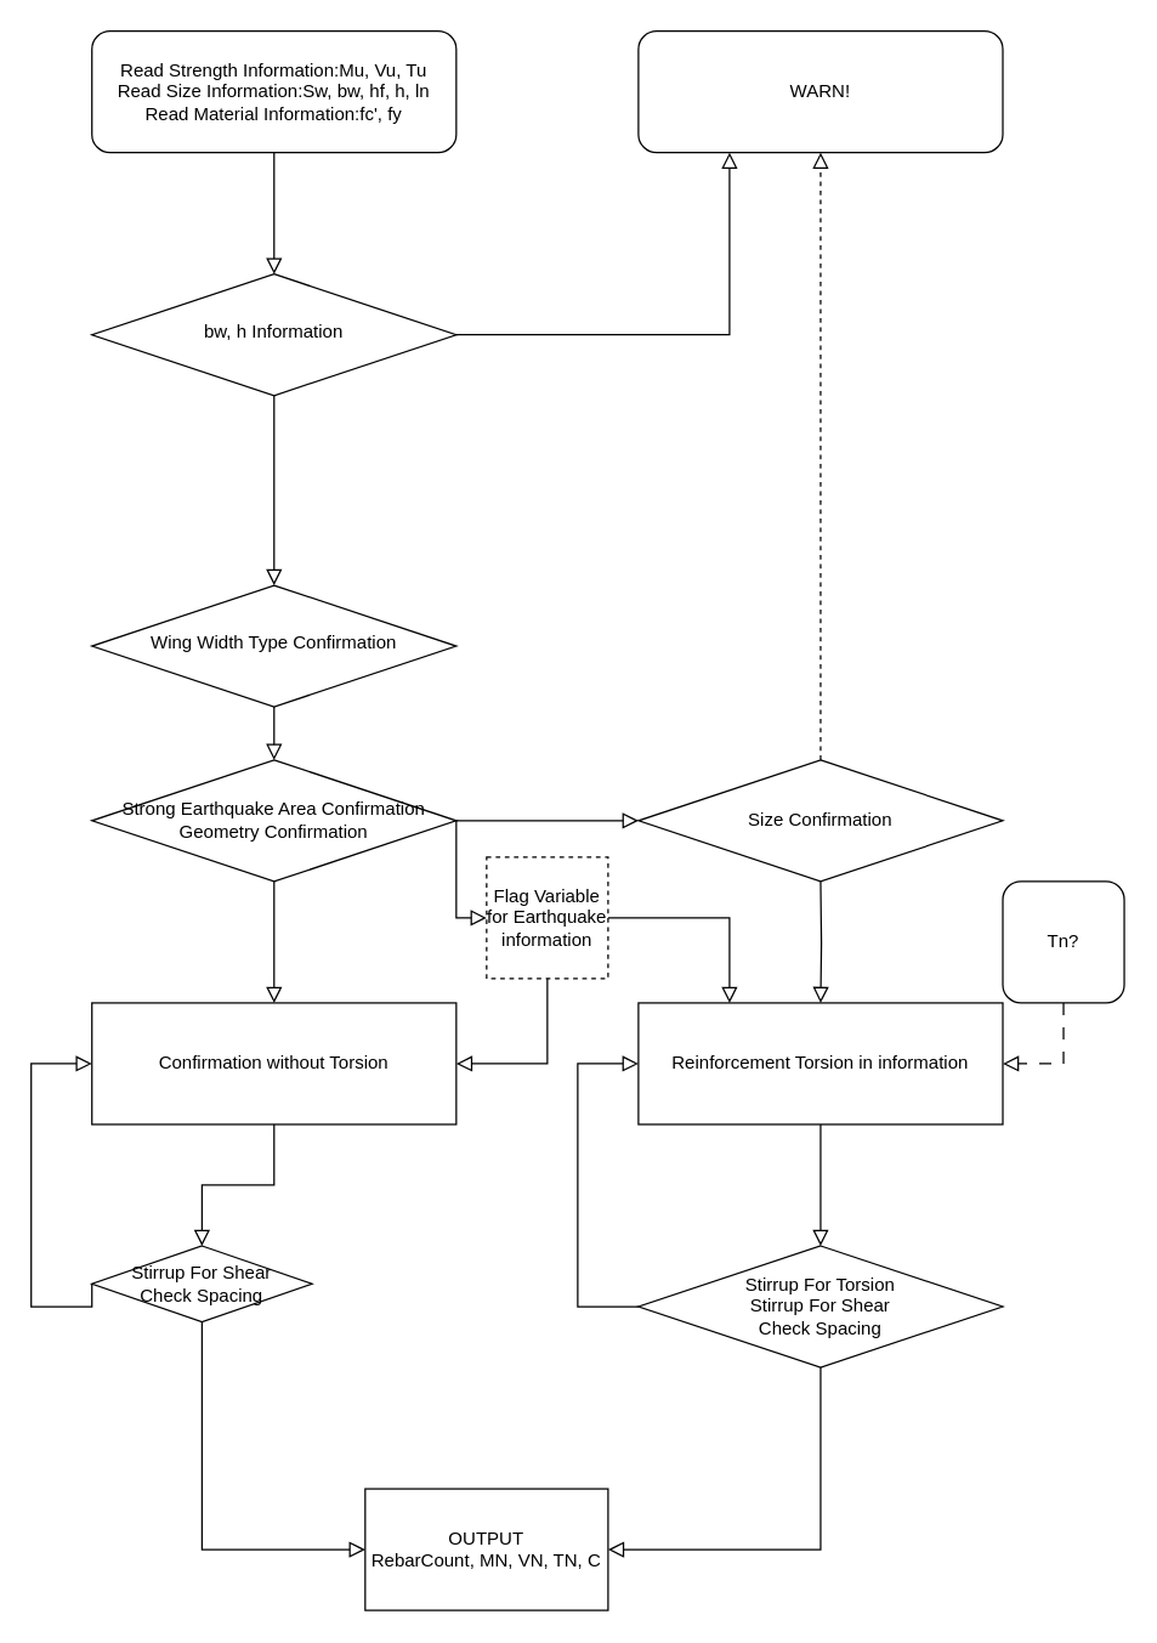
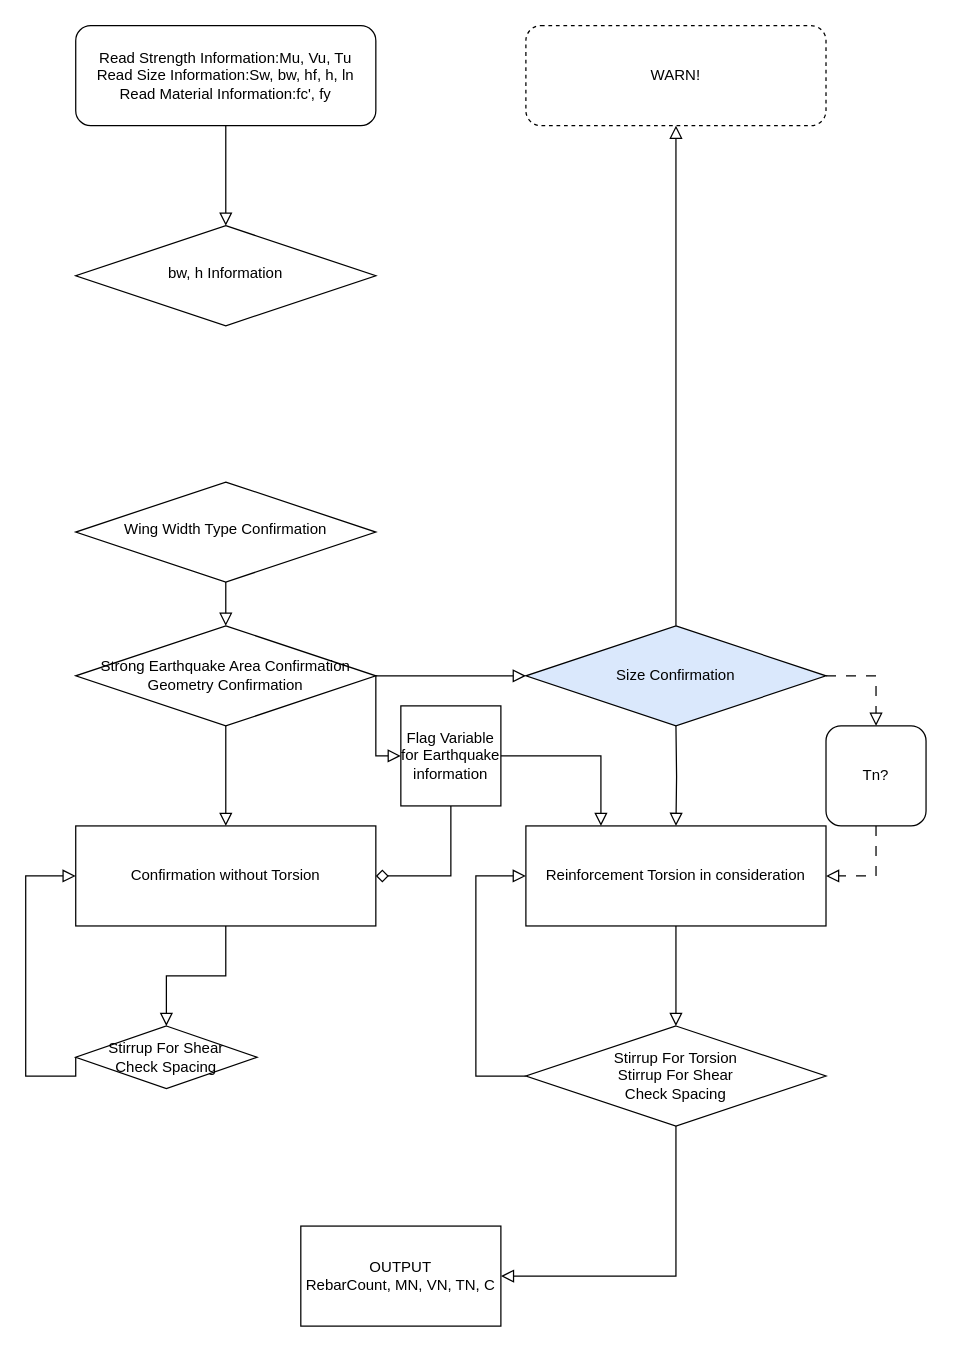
  <mxCell id="0" />
  <mxCell id="1" parent="0" />
  <mxCell id="2" value="" style="rounded=0;html=1;jettySize=auto;orthogonalLoop=1;fontSize=11;endArrow=block;endFill=0;endSize=8;strokeWidth=1;shadow=0;labelBackgroundColor=none;edgeStyle=orthogonalEdgeStyle;" parent="1" source="3" target="4" edge="1"><mxGeometry relative="1" as="geometry" /></mxCell>
  <mxCell id="3" value="Read Strength Information:Mu, Vu, Tu&lt;br&gt;Read Size Information:Sw, bw, hf, h, ln&lt;br&gt;Read Material Information:fc', fy" style="rounded=1;whiteSpace=wrap;html=1;fontSize=12;glass=0;strokeWidth=1;shadow=0;" parent="1" vertex="1"><mxGeometry x="60" y="20" width="240" height="80" as="geometry" /></mxCell>
  <mxCell id="4" value="bw, h Information" style="rhombus;whiteSpace=wrap;html=1;shadow=0;fontFamily=Helvetica;fontSize=12;align=center;strokeWidth=1;spacing=6;spacingTop=-4;" parent="1" vertex="1"><mxGeometry x="60" y="180" width="240" height="80" as="geometry" /></mxCell>
- <mxCell id="5" value="WARN!" style="rounded=1;whiteSpace=wrap;html=1;fontSize=12;glass=0;strokeWidth=1;shadow=0;" parent="1" vertex="1"><mxGeometry x="420" y="20" width="240" height="80" as="geometry" /></mxCell>
+ <mxCell id="5" value="WARN!" style="rounded=1;whiteSpace=wrap;html=1;fontSize=12;glass=0;strokeWidth=1;shadow=0;dashed=1;" parent="1" vertex="1"><mxGeometry x="420" y="20" width="240" height="80" as="geometry" /></mxCell>
  <mxCell id="6" value="Wing Width Type Confirmation" style="rhombus;whiteSpace=wrap;html=1;shadow=0;fontFamily=Helvetica;fontSize=12;align=center;strokeWidth=1;spacing=6;spacingTop=-4;" parent="1" vertex="1"><mxGeometry x="60" y="385" width="240" height="80" as="geometry" /></mxCell>
  <mxCell id="7" value="Strong Earthquake Area Confirmation&lt;br&gt;Geometry Confirmation" style="rhombus;whiteSpace=wrap;html=1;" vertex="1" parent="1"><mxGeometry x="60" y="500" width="240" height="80" as="geometry" /></mxCell>
  <mxCell id="8" value="" style="rounded=0;html=1;jettySize=auto;orthogonalLoop=1;fontSize=11;endArrow=block;endFill=0;endSize=8;strokeWidth=1;shadow=0;labelBackgroundColor=none;edgeStyle=orthogonalEdgeStyle;exitX=0.5;exitY=1;exitDx=0;exitDy=0;" edge="1" parent="1" source="6" target="7"><mxGeometry y="20" relative="1" as="geometry"><mxPoint as="offset" /><mxPoint x="190" y="270" as="sourcePoint" /><mxPoint x="190" y="350" as="targetPoint" /></mxGeometry></mxCell>
- <mxCell id="9" value="Reinforcement Torsion in information" style="whiteSpace=wrap;html=1;" vertex="1" parent="1"><mxGeometry x="420" y="660" width="240" height="80" as="geometry" /></mxCell>
+ <mxCell id="9" value="Reinforcement Torsion in consideration" style="whiteSpace=wrap;html=1;" vertex="1" parent="1"><mxGeometry x="420" y="660" width="240" height="80" as="geometry" /></mxCell>
  <mxCell id="10" value="Confirmation without Torsion" style="whiteSpace=wrap;html=1;" vertex="1" parent="1"><mxGeometry x="60" y="660" width="240" height="80" as="geometry" /></mxCell>
  <mxCell id="11" value="Stirrup For Torsion&lt;br&gt;Stirrup For Shear&lt;br&gt;Check Spacing" style="rhombus;whiteSpace=wrap;html=1;" vertex="1" parent="1"><mxGeometry x="420" y="820" width="240" height="80" as="geometry" /></mxCell>
- <mxCell id="12" value="Size Confirmation" style="rhombus;whiteSpace=wrap;html=1;" vertex="1" parent="1"><mxGeometry x="420" y="500" width="240" height="80" as="geometry" /></mxCell>
+ <mxCell id="12" value="Size Confirmation" style="rhombus;whiteSpace=wrap;html=1;fillColor=#dae8fc;" vertex="1" parent="1"><mxGeometry x="420" y="500" width="240" height="80" as="geometry" /></mxCell>
  <mxCell id="13" value="" style="rounded=0;html=1;jettySize=auto;orthogonalLoop=1;fontSize=11;endArrow=block;endFill=0;endSize=8;strokeWidth=1;shadow=0;labelBackgroundColor=none;edgeStyle=orthogonalEdgeStyle;exitX=1;exitY=0.5;exitDx=0;exitDy=0;entryX=0;entryY=0.5;entryDx=0;entryDy=0;" edge="1" parent="1" source="7" target="12"><mxGeometry y="20" relative="1" as="geometry"><mxPoint as="offset" /><mxPoint x="190" y="430" as="sourcePoint" /><mxPoint x="190" y="510" as="targetPoint" /></mxGeometry></mxCell>
  <mxCell id="14" value="" style="rounded=0;html=1;jettySize=auto;orthogonalLoop=1;fontSize=11;endArrow=block;endFill=0;endSize=8;strokeWidth=1;shadow=0;labelBackgroundColor=none;edgeStyle=orthogonalEdgeStyle;exitX=0.5;exitY=1;exitDx=0;exitDy=0;" edge="1" parent="1" source="7" target="10"><mxGeometry y="20" relative="1" as="geometry"><mxPoint as="offset" /><mxPoint x="200" y="440" as="sourcePoint" /><mxPoint x="200" y="520" as="targetPoint" /></mxGeometry></mxCell>
  <mxCell id="15" value="" style="rounded=0;html=1;jettySize=auto;orthogonalLoop=1;fontSize=11;endArrow=block;endFill=0;endSize=8;strokeWidth=1;shadow=0;labelBackgroundColor=none;edgeStyle=orthogonalEdgeStyle;entryX=0.5;entryY=0;entryDx=0;entryDy=0;" edge="1" parent="1" target="9"><mxGeometry y="20" relative="1" as="geometry"><mxPoint as="offset" /><mxPoint x="540" y="580" as="sourcePoint" /><mxPoint x="210" y="530" as="targetPoint" /></mxGeometry></mxCell>
  <mxCell id="16" value="" style="rounded=0;html=1;jettySize=auto;orthogonalLoop=1;fontSize=11;endArrow=block;endFill=0;endSize=8;strokeWidth=1;shadow=0;labelBackgroundColor=none;edgeStyle=orthogonalEdgeStyle;exitX=0.5;exitY=1;exitDx=0;exitDy=0;entryX=0.5;entryY=0;entryDx=0;entryDy=0;" edge="1" parent="1" source="9" target="11"><mxGeometry y="20" relative="1" as="geometry"><mxPoint as="offset" /><mxPoint x="220" y="460" as="sourcePoint" /><mxPoint x="220" y="540" as="targetPoint" /></mxGeometry></mxCell>
- <mxCell id="17" value="" style="rounded=0;html=1;jettySize=auto;orthogonalLoop=1;fontSize=11;endArrow=block;endFill=0;endSize=8;strokeWidth=1;shadow=0;labelBackgroundColor=none;edgeStyle=orthogonalEdgeStyle;exitX=0.5;exitY=0;exitDx=0;exitDy=0;entryX=0.5;entryY=1;entryDx=0;entryDy=0;dashed=1;" edge="1" parent="1" source="12" target="5"><mxGeometry y="20" relative="1" as="geometry"><mxPoint as="offset" /><mxPoint x="230" y="470" as="sourcePoint" /><mxPoint x="540" y="220" as="targetPoint" /></mxGeometry></mxCell>
- <mxCell id="18" value="" style="rounded=0;html=1;jettySize=auto;orthogonalLoop=1;fontSize=11;endArrow=block;endFill=0;endSize=8;strokeWidth=1;shadow=0;labelBackgroundColor=none;edgeStyle=orthogonalEdgeStyle;exitX=0.5;exitY=1;exitDx=0;exitDy=0;entryX=0.5;entryY=0;entryDx=0;entryDy=0;" edge="1" parent="1" source="4" target="6"><mxGeometry y="20" relative="1" as="geometry"><mxPoint as="offset" /><mxPoint x="250" y="260" as="sourcePoint" /><mxPoint x="250" y="340" as="targetPoint" /></mxGeometry></mxCell>
- <mxCell id="19" value="" style="rounded=0;html=1;jettySize=auto;orthogonalLoop=1;fontSize=11;endArrow=block;endFill=0;endSize=8;strokeWidth=1;shadow=0;labelBackgroundColor=none;edgeStyle=orthogonalEdgeStyle;exitX=1;exitY=0.5;exitDx=0;exitDy=0;entryX=0.25;entryY=1;entryDx=0;entryDy=0;" edge="1" parent="1" source="4" target="5"><mxGeometry y="20" relative="1" as="geometry"><mxPoint as="offset" /><mxPoint x="200" y="440" as="sourcePoint" /><mxPoint x="540" y="7.714" as="targetPoint" /><Array as="points"><mxPoint x="480" y="220" /></Array></mxGeometry></mxCell>
+ <mxCell id="17" value="" style="rounded=0;html=1;jettySize=auto;orthogonalLoop=1;fontSize=11;endArrow=block;endFill=0;endSize=8;strokeWidth=1;shadow=0;labelBackgroundColor=none;edgeStyle=orthogonalEdgeStyle;exitX=0.5;exitY=0;exitDx=0;exitDy=0;entryX=0.5;entryY=1;entryDx=0;entryDy=0;" edge="1" parent="1" source="12" target="5"><mxGeometry y="20" relative="1" as="geometry"><mxPoint as="offset" /><mxPoint x="230" y="470" as="sourcePoint" /><mxPoint x="540" y="220" as="targetPoint" /></mxGeometry></mxCell>
  <mxCell id="20" value="Tn?" style="whiteSpace=wrap;html=1;rounded=1;" vertex="1" parent="1"><mxGeometry x="660" y="580" width="80" height="80" as="geometry" /></mxCell>
+ <mxCell id="21" value="" style="rounded=0;html=1;jettySize=auto;orthogonalLoop=1;fontSize=11;endArrow=block;endFill=0;endSize=8;strokeWidth=1;shadow=0;labelBackgroundColor=none;edgeStyle=orthogonalEdgeStyle;entryX=0.5;entryY=0;entryDx=0;entryDy=0;exitX=1;exitY=0.5;exitDx=0;exitDy=0;dashed=1;dashPattern=8 8;" edge="1" parent="1" source="12" target="20"><mxGeometry y="20" relative="1" as="geometry"><mxPoint as="offset" /><mxPoint x="550" y="590" as="sourcePoint" /><mxPoint x="550" y="670" as="targetPoint" /></mxGeometry></mxCell>
  <mxCell id="22" value="" style="rounded=0;html=1;jettySize=auto;orthogonalLoop=1;fontSize=11;endArrow=block;endFill=0;endSize=8;strokeWidth=1;shadow=0;labelBackgroundColor=none;edgeStyle=orthogonalEdgeStyle;entryX=1;entryY=0.5;entryDx=0;entryDy=0;exitX=0.5;exitY=1;exitDx=0;exitDy=0;dashed=1;dashPattern=8 8;" edge="1" parent="1" source="20" target="9"><mxGeometry y="20" relative="1" as="geometry"><mxPoint as="offset" /><mxPoint x="570" y="610" as="sourcePoint" /><mxPoint x="570" y="690" as="targetPoint" /></mxGeometry></mxCell>
  <mxCell id="23" value="" style="rounded=0;html=1;jettySize=auto;orthogonalLoop=1;fontSize=11;endArrow=block;endFill=0;endSize=8;strokeWidth=1;shadow=0;labelBackgroundColor=none;edgeStyle=orthogonalEdgeStyle;exitX=0;exitY=0.5;exitDx=0;exitDy=0;entryX=0;entryY=0.5;entryDx=0;entryDy=0;" edge="1" parent="1" source="11" target="9"><mxGeometry y="20" relative="1" as="geometry"><mxPoint as="offset" /><mxPoint x="550" y="750" as="sourcePoint" /><mxPoint x="550" y="830" as="targetPoint" /><Array as="points"><mxPoint x="380" y="860" /><mxPoint x="380" y="700" /></Array></mxGeometry></mxCell>
  <mxCell id="24" value="Stirrup For Shear&lt;br&gt;Check Spacing" style="rhombus;whiteSpace=wrap;html=1;" vertex="1" parent="1"><mxGeometry x="60" y="820" width="145" height="50" as="geometry" /></mxCell>
  <mxCell id="25" value="" style="rounded=0;html=1;jettySize=auto;orthogonalLoop=1;fontSize=11;endArrow=block;endFill=0;endSize=8;strokeWidth=1;shadow=0;labelBackgroundColor=none;edgeStyle=orthogonalEdgeStyle;exitX=0;exitY=0.5;exitDx=0;exitDy=0;entryX=0;entryY=0.5;entryDx=0;entryDy=0;" edge="1" parent="1" source="24" target="10"><mxGeometry y="20" relative="1" as="geometry"><mxPoint as="offset" /><mxPoint x="40" y="860" as="sourcePoint" /><mxPoint x="40" y="700" as="targetPoint" /><Array as="points"><mxPoint x="20" y="860" /><mxPoint x="20" y="700" /></Array></mxGeometry></mxCell>
  <mxCell id="26" value="" style="rounded=0;html=1;jettySize=auto;orthogonalLoop=1;fontSize=11;endArrow=block;endFill=0;endSize=8;strokeWidth=1;shadow=0;labelBackgroundColor=none;edgeStyle=orthogonalEdgeStyle;exitX=0.5;exitY=1;exitDx=0;exitDy=0;entryX=0.5;entryY=0;entryDx=0;entryDy=0;" edge="1" parent="1" source="10" target="24"><mxGeometry y="20" relative="1" as="geometry"><mxPoint as="offset" /><mxPoint x="250" y="750" as="sourcePoint" /><mxPoint x="250" y="830" as="targetPoint" /></mxGeometry></mxCell>
  <mxCell id="27" value="OUTPUT&lt;br&gt;RebarCount, MN, VN, TN, C" style="whiteSpace=wrap;html=1;" vertex="1" parent="1"><mxGeometry x="240" y="980" width="160" height="80" as="geometry" /></mxCell>
- <mxCell id="28" value="" style="rounded=0;html=1;jettySize=auto;orthogonalLoop=1;fontSize=11;endArrow=block;endFill=0;endSize=8;strokeWidth=1;shadow=0;labelBackgroundColor=none;edgeStyle=orthogonalEdgeStyle;exitX=0.5;exitY=1;exitDx=0;exitDy=0;entryX=0;entryY=0.5;entryDx=0;entryDy=0;" edge="1" parent="1" source="24" target="27"><mxGeometry y="20" relative="1" as="geometry"><mxPoint as="offset" /><mxPoint x="179.7" y="930" as="sourcePoint" /><mxPoint x="179.7" y="1010" as="targetPoint" /></mxGeometry></mxCell>
  <mxCell id="29" value="" style="rounded=0;html=1;jettySize=auto;orthogonalLoop=1;fontSize=11;endArrow=block;endFill=0;endSize=8;strokeWidth=1;shadow=0;labelBackgroundColor=none;edgeStyle=orthogonalEdgeStyle;exitX=0.5;exitY=1;exitDx=0;exitDy=0;entryX=1;entryY=0.5;entryDx=0;entryDy=0;" edge="1" parent="1" source="11" target="27"><mxGeometry y="20" relative="1" as="geometry"><mxPoint as="offset" /><mxPoint x="539.7" y="940" as="sourcePoint" /><mxPoint x="539.7" y="1020" as="targetPoint" /></mxGeometry></mxCell>
- <mxCell id="30" value="Flag Variable for&amp;nbsp;Earthquake information" style="rounded=0;whiteSpace=wrap;html=1;dashed=1;" vertex="1" parent="1"><mxGeometry x="320" y="564" width="80" height="80" as="geometry" /></mxCell>
+ <mxCell id="30" value="Flag Variable for&amp;nbsp;Earthquake information" style="rounded=0;whiteSpace=wrap;html=1;" vertex="1" parent="1"><mxGeometry x="320" y="564" width="80" height="80" as="geometry" /></mxCell>
  <mxCell id="31" value="" style="rounded=0;html=1;jettySize=auto;orthogonalLoop=1;fontSize=11;endArrow=block;endFill=0;endSize=8;strokeWidth=1;shadow=0;labelBackgroundColor=none;edgeStyle=orthogonalEdgeStyle;exitX=1;exitY=0.5;exitDx=0;exitDy=0;entryX=0;entryY=0.5;entryDx=0;entryDy=0;" edge="1" parent="1" source="7" target="30"><mxGeometry y="20" relative="1" as="geometry"><mxPoint as="offset" /><mxPoint x="310" y="550" as="sourcePoint" /><mxPoint x="430" y="550" as="targetPoint" /><Array as="points"><mxPoint x="300" y="604" /></Array></mxGeometry></mxCell>
- <mxCell id="32" value="" style="rounded=0;html=1;jettySize=auto;orthogonalLoop=1;fontSize=11;endArrow=block;endFill=0;endSize=8;strokeWidth=1;shadow=0;labelBackgroundColor=none;edgeStyle=orthogonalEdgeStyle;entryX=1;entryY=0.5;entryDx=0;entryDy=0;exitX=0.5;exitY=1;exitDx=0;exitDy=0;" edge="1" parent="1" source="30" target="10"><mxGeometry y="20" relative="1" as="geometry"><mxPoint as="offset" /><mxPoint x="359.62" y="580" as="sourcePoint" /><mxPoint x="359.62" y="660" as="targetPoint" /></mxGeometry></mxCell>
+ <mxCell id="32" value="" style="rounded=0;html=1;jettySize=auto;orthogonalLoop=1;fontSize=11;endArrow=diamond;endFill=0;endSize=8;strokeWidth=1;shadow=0;labelBackgroundColor=none;edgeStyle=orthogonalEdgeStyle;entryX=1;entryY=0.5;entryDx=0;entryDy=0;exitX=0.5;exitY=1;exitDx=0;exitDy=0;" edge="1" parent="1" source="30" target="10"><mxGeometry y="20" relative="1" as="geometry"><mxPoint as="offset" /><mxPoint x="359.62" y="580" as="sourcePoint" /><mxPoint x="359.62" y="660" as="targetPoint" /></mxGeometry></mxCell>
  <mxCell id="33" value="" style="rounded=0;html=1;jettySize=auto;orthogonalLoop=1;fontSize=11;endArrow=block;endFill=0;endSize=8;strokeWidth=1;shadow=0;labelBackgroundColor=none;edgeStyle=orthogonalEdgeStyle;exitX=1;exitY=0.5;exitDx=0;exitDy=0;entryX=0.25;entryY=0;entryDx=0;entryDy=0;" edge="1" parent="1" source="30" target="9"><mxGeometry y="20" relative="1" as="geometry"><mxPoint as="offset" /><mxPoint x="420" y="459.74" as="sourcePoint" /><mxPoint x="460" y="610" as="targetPoint" /></mxGeometry></mxCell>
